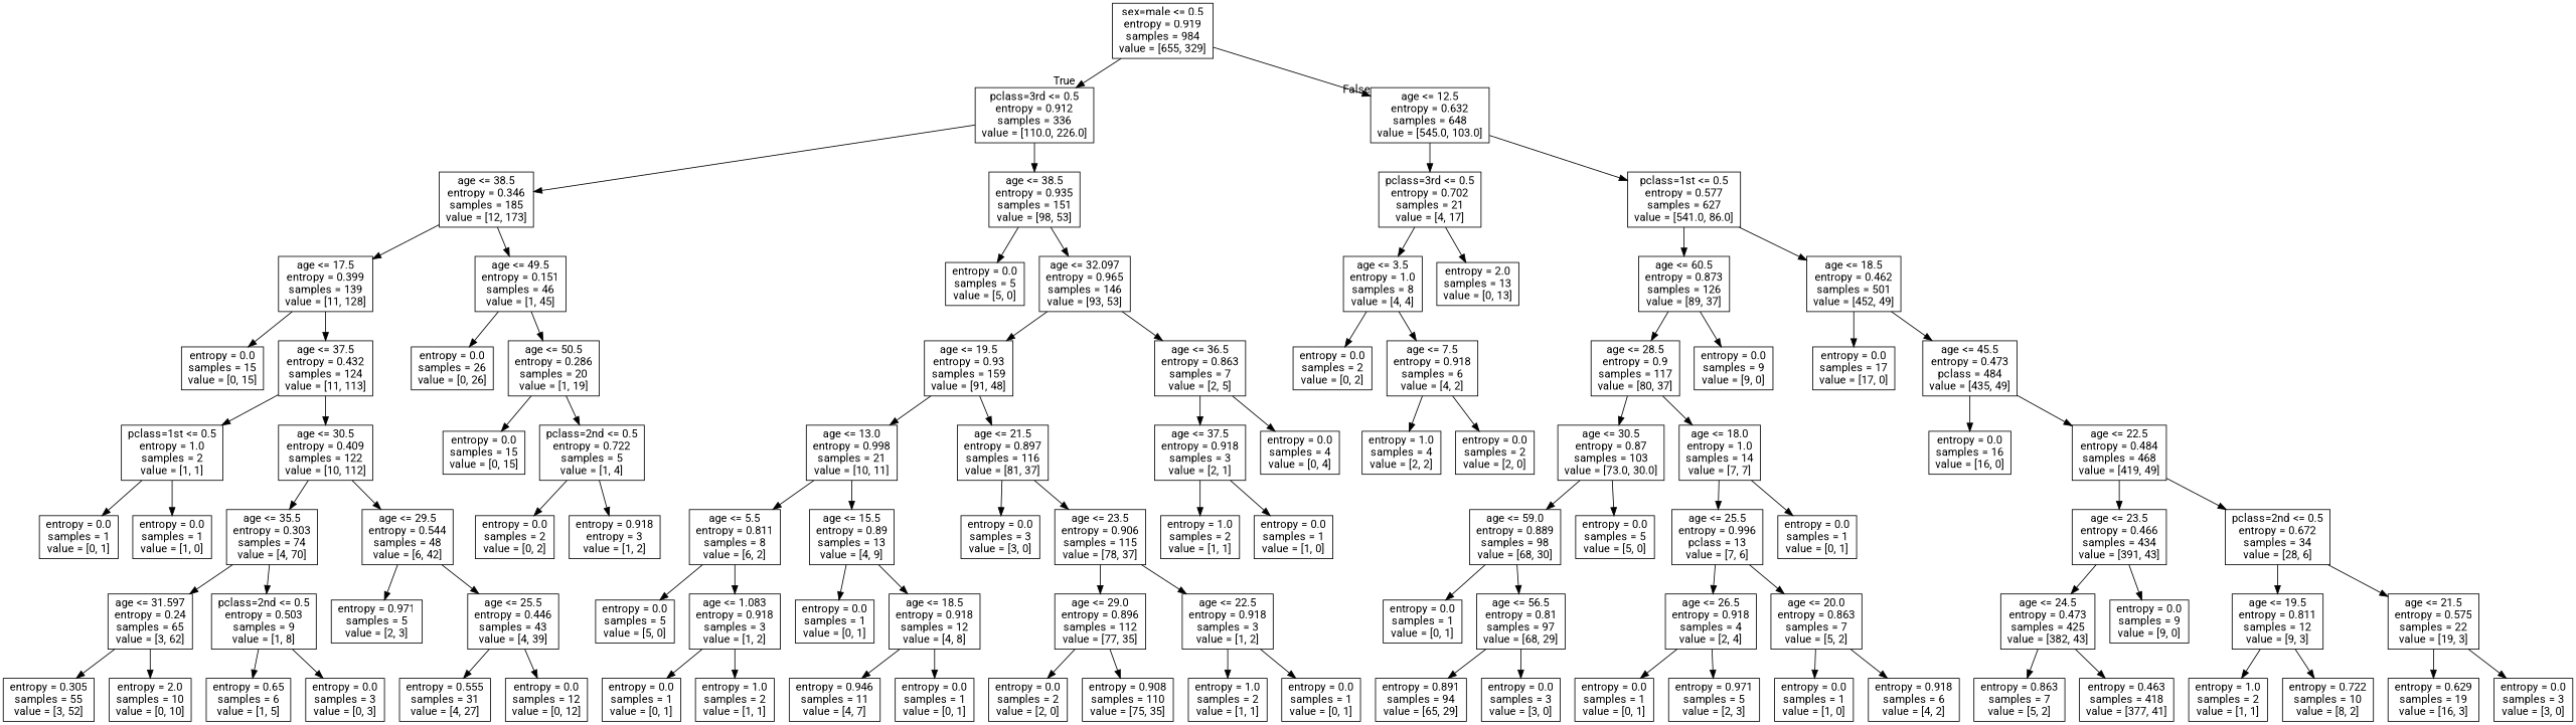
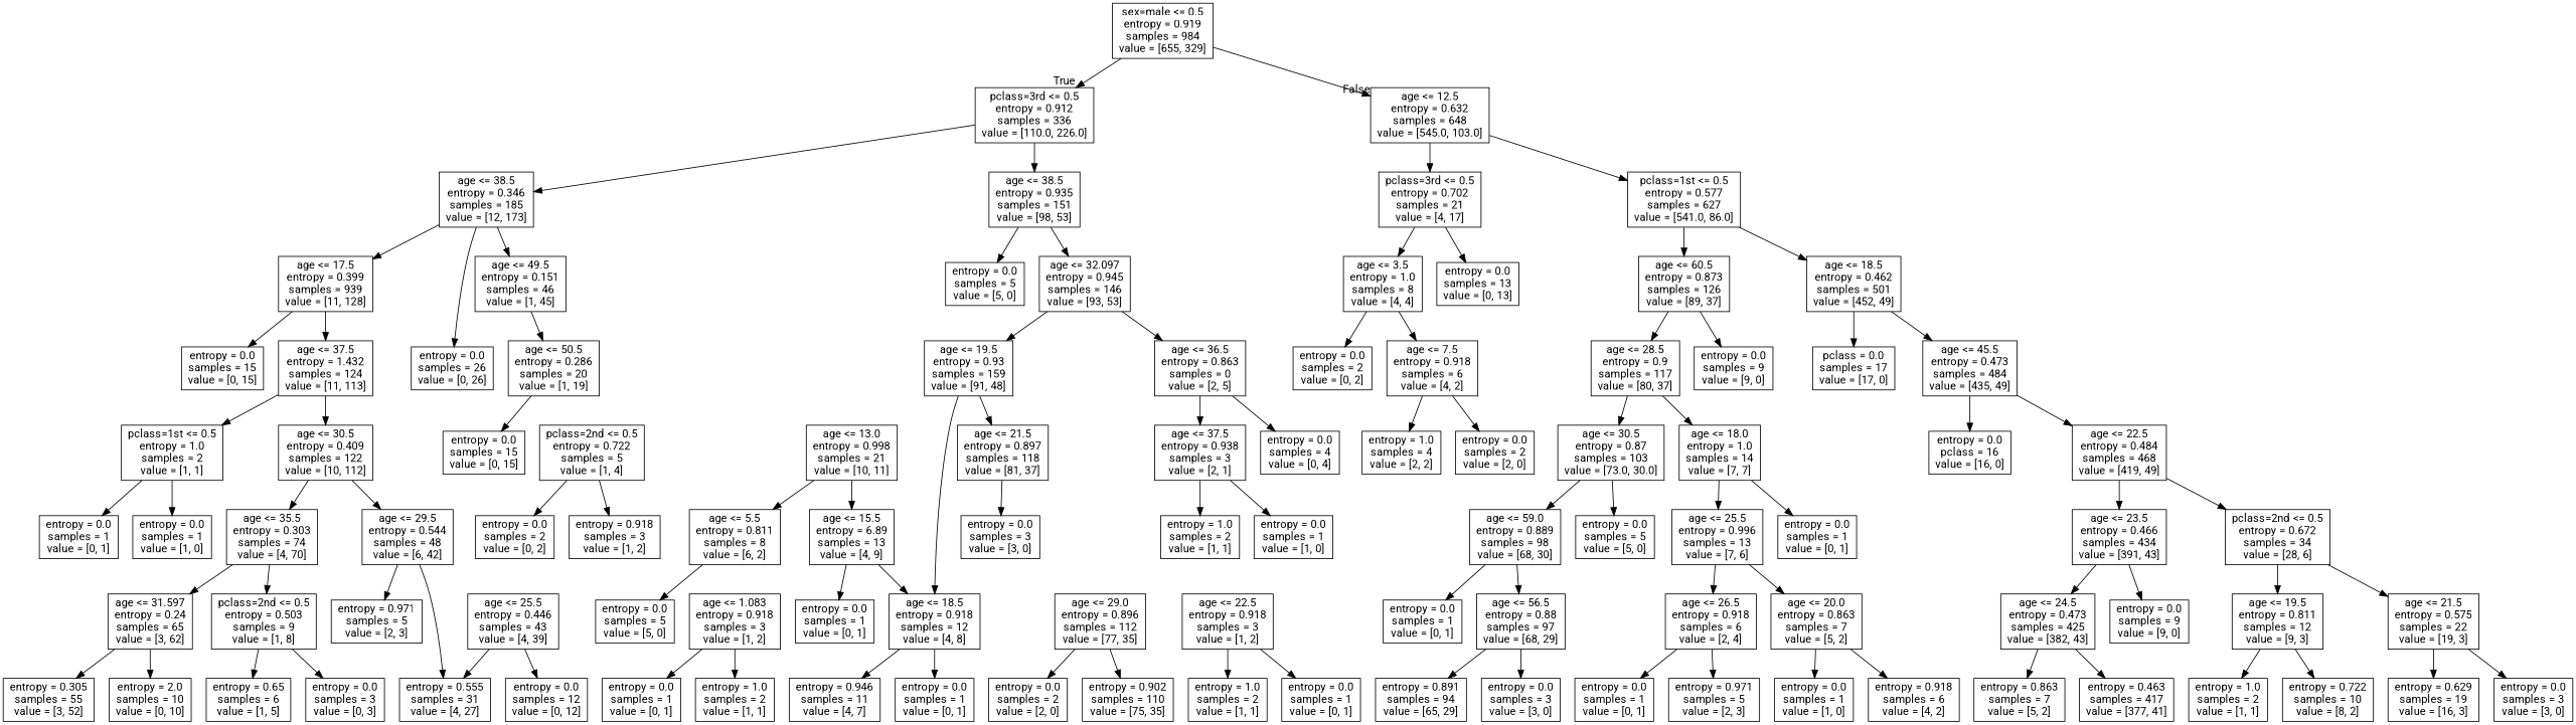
  digraph {
    fontname=Roboto
    node [fontname=Roboto shape=box]
    edge [fontname=Roboto]
    n1 [label="sex=male <= 0.5\nentropy = 0.919\nsamples = 984\nvalue = [655, 329]"]
    n2 [label="pclass=3rd <= 0.5\nentropy = 0.912\nsamples = 336\nvalue = [110.0, 226.0]"]
    n3 [label="age <= 12.5\nentropy = 0.632\nsamples = 648\nvalue = [545.0, 103.0]"]
    n4 [label="age <= 38.5\nentropy = 0.346\nsamples = 185\nvalue = [12, 173]"]
    n5 [label="age <= 38.5\nentropy = 0.935\nsamples = 151\nvalue = [98, 53]"]
    n6 [label="pclass=3rd <= 0.5\nentropy = 0.702\nsamples = 21\nvalue = [4, 17]"]
    n7 [label="pclass=1st <= 0.5\nentropy = 0.577\nsamples = 627\nvalue = [541.0, 86.0]"]
-   n8 [label="age <= 17.5\nentropy = 0.399\nsamples = 139\nvalue = [11, 128]"]
+   n8 [label="age <= 17.5\nentropy = 0.399\nsamples = 939\nvalue = [11, 128]"]
    n9 [label="age <= 49.5\nentropy = 0.151\nsamples = 46\nvalue = [1, 45]"]
-   n10 [label="age <= 32.097\nentropy = 0.965\nsamples = 146\nvalue = [93, 53]"]
+   n10 [label="age <= 32.097\nentropy = 0.945\nsamples = 146\nvalue = [93, 53]"]
    n11 [label="entropy = 0.0\nsamples = 5\nvalue = [5, 0]"]
    n12 [label="entropy = 0.0\nsamples = 15\nvalue = [0, 15]"]
-   n13 [label="age <= 37.5\nentropy = 0.432\nsamples = 124\nvalue = [11, 113]"]
+   n13 [label="age <= 37.5\nentropy = 1.432\nsamples = 124\nvalue = [11, 113]"]
    n14 [label="entropy = 0.0\nsamples = 26\nvalue = [0, 26]"]
    n15 [label="age <= 50.5\nentropy = 0.286\nsamples = 20\nvalue = [1, 19]"]
    n16 [label="age <= 30.5\nentropy = 0.409\nsamples = 122\nvalue = [10, 112]"]
    n17 [label="pclass=1st <= 0.5\nentropy = 1.0\nsamples = 2\nvalue = [1, 1]"]
    n18 [label="age <= 29.5\nentropy = 0.544\nsamples = 48\nvalue = [6, 42]"]
    n19 [label="age <= 35.5\nentropy = 0.303\nsamples = 74\nvalue = [4, 70]"]
    n20 [label="entropy = 0.0\nsamples = 1\nvalue = [1, 0]"]
    n21 [label="entropy = 0.0\nsamples = 1\nvalue = [0, 1]"]
    n22 [label="age <= 25.5\nentropy = 0.446\nsamples = 43\nvalue = [4, 39]"]
    n23 [label="entropy = 0.971\nsamples = 5\nvalue = [2, 3]"]
    n24 [label="age <= 31.597\nentropy = 0.24\nsamples = 65\nvalue = [3, 62]"]
    n25 [label="pclass=2nd <= 0.5\nentropy = 0.503\nsamples = 9\nvalue = [1, 8]"]
    n26 [label="entropy = 0.555\nsamples = 31\nvalue = [4, 27]"]
    n27 [label="entropy = 0.0\nsamples = 12\nvalue = [0, 12]"]
    n28 [label="entropy = 0.305\nsamples = 55\nvalue = [3, 52]"]
    n29 [label="entropy = 2.0\nsamples = 10\nvalue = [0, 10]"]
    n30 [label="entropy = 0.65\nsamples = 6\nvalue = [1, 5]"]
    n31 [label="entropy = 0.0\nsamples = 3\nvalue = [0, 3]"]
    n32 [label="pclass=2nd <= 0.5\nentropy = 0.722\nsamples = 5\nvalue = [1, 4]"]
    n33 [label="entropy = 0.0\nsamples = 15\nvalue = [0, 15]"]
-   n34 [label="entropy = 0.918\nentropy = 3\nvalue = [1, 2]"]
+   n34 [label="entropy = 0.918\nsamples = 3\nvalue = [1, 2]"]
    n35 [label="entropy = 0.0\nsamples = 2\nvalue = [0, 2]"]
    n36 [label="age <= 19.5\nentropy = 0.93\nsamples = 159\nvalue = [91, 48]"]
-   n37 [label="age <= 36.5\nentropy = 0.863\nsamples = 7\nvalue = [2, 5]"]
+   n37 [label="age <= 36.5\nentropy = 0.863\nsamples = 0\nvalue = [2, 5]"]
    n38 [label="age <= 13.0\nentropy = 0.998\nsamples = 21\nvalue = [10, 11]"]
-   n39 [label="age <= 21.5\nentropy = 0.897\nsamples = 116\nvalue = [81, 37]"]
+   n39 [label="age <= 21.5\nentropy = 0.897\nsamples = 118\nvalue = [81, 37]"]
    n40 [label="entropy = 0.0\nsamples = 4\nvalue = [0, 4]"]
-   n41 [label="age <= 37.5\nentropy = 0.918\nsamples = 3\nvalue = [2, 1]"]
+   n41 [label="age <= 37.5\nentropy = 0.938\nsamples = 3\nvalue = [2, 1]"]
    n42 [label="age <= 5.5\nentropy = 0.811\nsamples = 8\nvalue = [6, 2]"]
-   n43 [label="age <= 15.5\nentropy = 0.89\nsamples = 13\nvalue = [4, 9]"]
+   n43 [label="age <= 15.5\nentropy = 6.89\nsamples = 13\nvalue = [4, 9]"]
    n44 [label="entropy = 0.0\nsamples = 3\nvalue = [3, 0]"]
-   n45 [label="age <= 23.5\nentropy = 0.906\nsamples = 115\nvalue = [78, 37]"]
    n46 [label="age <= 1.083\nentropy = 0.918\nsamples = 3\nvalue = [1, 2]"]
    n47 [label="entropy = 0.0\nsamples = 5\nvalue = [5, 0]"]
    n48 [label="entropy = 0.0\nsamples = 1\nvalue = [0, 1]"]
    n49 [label="age <= 18.5\nentropy = 0.918\nsamples = 12\nvalue = [4, 8]"]
    n50 [label="entropy = 0.0\nsamples = 1\nvalue = [0, 1]"]
    n51 [label="entropy = 1.0\nsamples = 2\nvalue = [1, 1]"]
    n52 [label="entropy = 0.946\nsamples = 11\nvalue = [4, 7]"]
    n53 [label="entropy = 0.0\nsamples = 1\nvalue = [0, 1]"]
    n54 [label="age <= 22.5\nentropy = 0.918\nsamples = 3\nvalue = [1, 2]"]
    n55 [label="age <= 29.0\nentropy = 0.896\nsamples = 112\nvalue = [77, 35]"]
    n56 [label="entropy = 1.0\nsamples = 2\nvalue = [1, 1]"]
    n57 [label="entropy = 0.0\nsamples = 1\nvalue = [0, 1]"]
    n58 [label="entropy = 0.0\nsamples = 2\nvalue = [2, 0]"]
-   n59 [label="entropy = 0.908\nsamples = 110\nvalue = [75, 35]"]
+   n59 [label="entropy = 0.902\nsamples = 110\nvalue = [75, 35]"]
    n60 [label="entropy = 0.0\nsamples = 1\nvalue = [1, 0]"]
    n61 [label="entropy = 1.0\nsamples = 2\nvalue = [1, 1]"]
-   n62 [label="entropy = 2.0\nsamples = 13\nvalue = [0, 13]"]
+   n62 [label="entropy = 0.0\nsamples = 13\nvalue = [0, 13]"]
    n63 [label="age <= 3.5\nentropy = 1.0\nsamples = 8\nvalue = [4, 4]"]
    n64 [label="age <= 18.5\nentropy = 0.462\nsamples = 501\nvalue = [452, 49]"]
    n65 [label="age <= 60.5\nentropy = 0.873\nsamples = 126\nvalue = [89, 37]"]
    n66 [label="entropy = 0.0\nsamples = 2\nvalue = [0, 2]"]
    n67 [label="age <= 7.5\nentropy = 0.918\nsamples = 6\nvalue = [4, 2]"]
    n68 [label="entropy = 0.0\nsamples = 2\nvalue = [2, 0]"]
    n69 [label="entropy = 1.0\nsamples = 4\nvalue = [2, 2]"]
-   n70 [label="entropy = 0.0\nsamples = 17\nvalue = [17, 0]"]
-   n71 [label="age <= 45.5\nentropy = 0.473\npclass = 484\nvalue = [435, 49]"]
+   n70 [label="pclass = 0.0\nsamples = 17\nvalue = [17, 0]"]
+   n71 [label="age <= 45.5\nentropy = 0.473\nsamples = 484\nvalue = [435, 49]"]
    n72 [label="age <= 28.5\nentropy = 0.9\nsamples = 117\nvalue = [80, 37]"]
    n73 [label="entropy = 0.0\nsamples = 9\nvalue = [9, 0]"]
    n74 [label="age <= 22.5\nentropy = 0.484\nsamples = 468\nvalue = [419, 49]"]
-   n75 [label="entropy = 0.0\nsamples = 16\nvalue = [16, 0]"]
+   n75 [label="entropy = 0.0\npclass = 16\nvalue = [16, 0]"]
    n76 [label="pclass=2nd <= 0.5\nentropy = 0.672\nsamples = 34\nvalue = [28, 6]"]
    n77 [label="age <= 23.5\nentropy = 0.466\nsamples = 434\nvalue = [391, 43]"]
    n78 [label="age <= 21.5\nentropy = 0.575\nsamples = 22\nvalue = [19, 3]"]
    n79 [label="age <= 19.5\nentropy = 0.811\nsamples = 12\nvalue = [9, 3]"]
    n80 [label="entropy = 0.0\nsamples = 9\nvalue = [9, 0]"]
    n81 [label="age <= 24.5\nentropy = 0.473\nsamples = 425\nvalue = [382, 43]"]
    n82 [label="entropy = 0.629\nsamples = 19\nvalue = [16, 3]"]
    n83 [label="entropy = 0.0\nsamples = 3\nvalue = [3, 0]"]
    n84 [label="entropy = 1.0\nsamples = 2\nvalue = [1, 1]"]
    n85 [label="entropy = 0.722\nsamples = 10\nvalue = [8, 2]"]
    n86 [label="entropy = 0.863\nsamples = 7\nvalue = [5, 2]"]
-   n87 [label="entropy = 0.463\nsamples = 418\nvalue = [377, 41]"]
+   n87 [label="entropy = 0.463\nsamples = 417\nvalue = [377, 41]"]
    n88 [label="age <= 18.0\nentropy = 1.0\nsamples = 14\nvalue = [7, 7]"]
    n89 [label="age <= 30.5\nentropy = 0.87\nsamples = 103\nvalue = [73.0, 30.0]"]
    n90 [label="entropy = 0.0\nsamples = 1\nvalue = [0, 1]"]
-   n91 [label="age <= 25.5\nentropy = 0.996\npclass = 13\nvalue = [7, 6]"]
+   n91 [label="age <= 25.5\nentropy = 0.996\nsamples = 13\nvalue = [7, 6]"]
    n92 [label="entropy = 0.0\nsamples = 5\nvalue = [5, 0]"]
    n93 [label="age <= 59.0\nentropy = 0.889\nsamples = 98\nvalue = [68, 30]"]
    n94 [label="age <= 20.0\nentropy = 0.863\nsamples = 7\nvalue = [5, 2]"]
-   n95 [label="age <= 26.5\nentropy = 0.918\nsamples = 4\nvalue = [2, 4]"]
+   n95 [label="age <= 26.5\nentropy = 0.918\nsamples = 6\nvalue = [2, 4]"]
    n96 [label="entropy = 0.0\nsamples = 1\nvalue = [1, 0]"]
    n97 [label="entropy = 0.918\nsamples = 6\nvalue = [4, 2]"]
    n98 [label="entropy = 0.0\nsamples = 1\nvalue = [0, 1]"]
    n99 [label="entropy = 0.971\nsamples = 5\nvalue = [2, 3]"]
-   n100 [label="age <= 56.5\nentropy = 0.81\nsamples = 97\nvalue = [68, 29]"]
+   n100 [label="age <= 56.5\nentropy = 0.88\nsamples = 97\nvalue = [68, 29]"]
    n101 [label="entropy = 0.0\nsamples = 1\nvalue = [0, 1]"]
    n102 [label="entropy = 0.891\nsamples = 94\nvalue = [65, 29]"]
    n103 [label="entropy = 0.0\nsamples = 3\nvalue = [3, 0]"]
    n1 -> n2 [headlabel=True labelangle=45 labeldistance=2.5]
    n1 -> n3 [headlabel=False labelangle=-45 labeldistance=2.5]
    n2 -> n4
    n2 -> n5
    n3 -> n6
    n3 -> n7
    n4 -> n8
    n4 -> n9
    n5 -> n10
    n5 -> n11
    n6 -> n62
    n6 -> n63
    n7 -> n64
    n7 -> n65
    n8 -> n12
    n8 -> n13
-   n9 -> n14
+   n4 -> n14
    n9 -> n15
    n10 -> n36
    n10 -> n37
    n13 -> n16
    n13 -> n17
-   n15 -> n32
    n15 -> n33
    n16 -> n18
    n16 -> n19
    n17 -> n20
    n17 -> n21
-   n18 -> n22
+   n18 -> n26
    n18 -> n23
    n19 -> n24
    n19 -> n25
    n22 -> n26
    n22 -> n27
    n24 -> n28
    n24 -> n29
    n25 -> n30
    n25 -> n31
    n32 -> n34
    n32 -> n35
-   n36 -> n38
+   n36 -> n49
    n36 -> n39
    n37 -> n40
    n37 -> n41
    n38 -> n42
    n38 -> n43
    n39 -> n44
-   n39 -> n45
    n41 -> n60
    n41 -> n61
-   n42 -> n46
    n42 -> n47
    n43 -> n48
    n43 -> n49
-   n45 -> n54
-   n45 -> n55
    n46 -> n50
    n46 -> n51
    n49 -> n52
    n49 -> n53
    n54 -> n56
    n54 -> n57
    n55 -> n58
    n55 -> n59
    n63 -> n66
    n63 -> n67
    n64 -> n70
    n64 -> n71
    n65 -> n72
    n65 -> n73
    n67 -> n68
    n67 -> n69
    n71 -> n74
    n71 -> n75
    n72 -> n88
    n72 -> n89
    n74 -> n76
    n74 -> n77
    n76 -> n78
    n76 -> n79
    n77 -> n80
    n77 -> n81
    n78 -> n82
    n78 -> n83
    n79 -> n84
    n79 -> n85
    n81 -> n86
    n81 -> n87
    n88 -> n90
    n88 -> n91
    n89 -> n92
    n89 -> n93
    n91 -> n94
    n91 -> n95
    n93 -> n100
    n93 -> n101
    n94 -> n96
    n94 -> n97
    n95 -> n98
    n95 -> n99
    n100 -> n102
    n100 -> n103
  }
